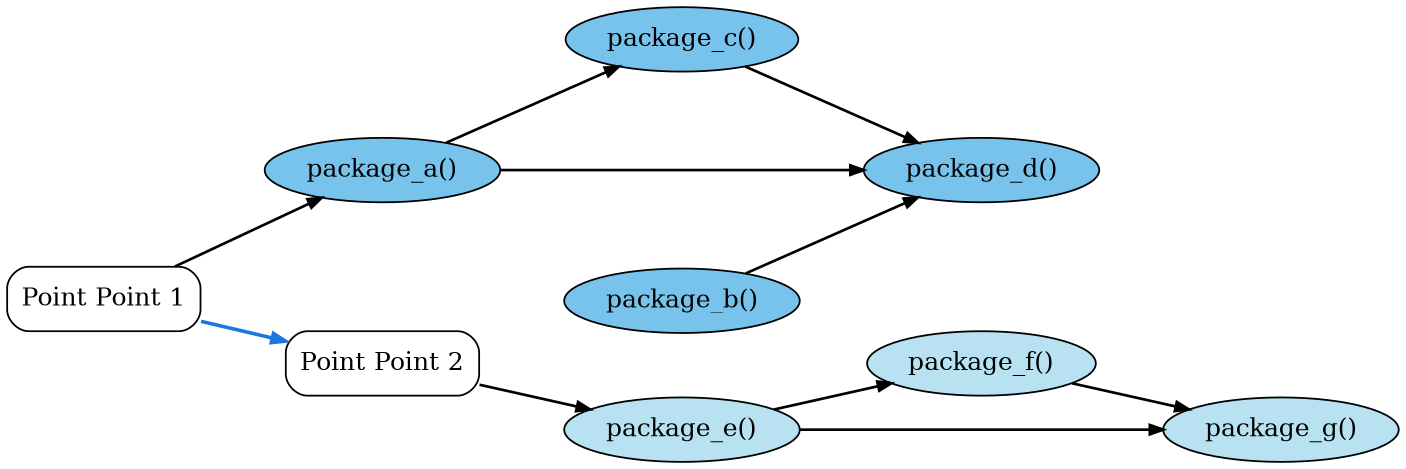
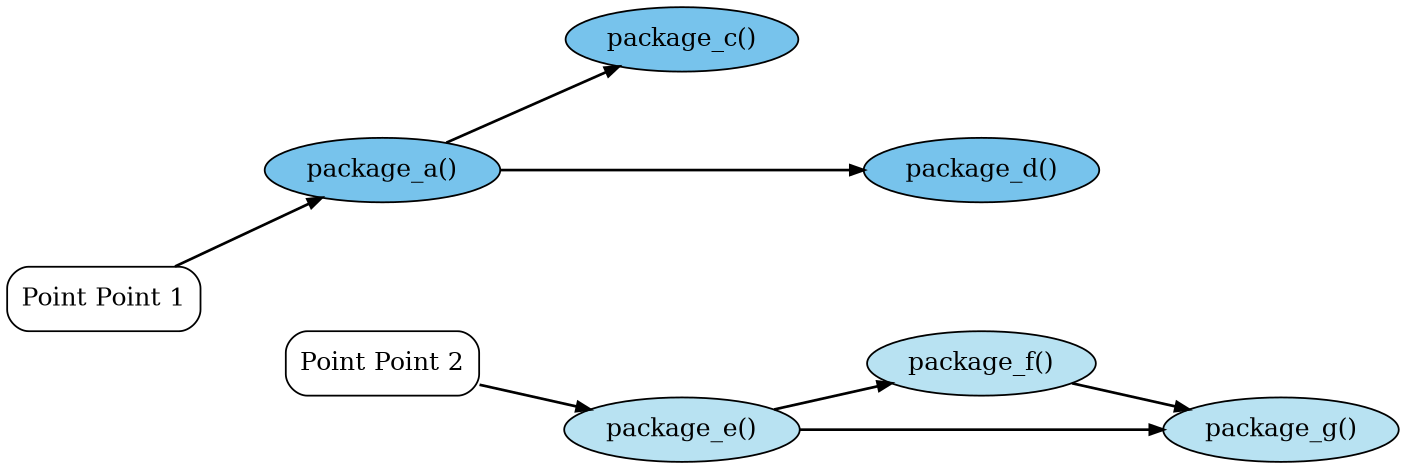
  digraph {
    nodesep=.5
    rankdir=LR
    node [color=black fillcolor="#77c3ec" fontcolor=black shape=ellipse style=filled]
    edge [arrowhead=normal arrowsize=0.75 arrowtail=normal color=black dir=forward fillcolor=black fontcolor=black headport=c penwidth=1.5 tailport=c]
    n1 [fillcolor=lightgrey label="Point Point 1" shape=box style=rounded]
    n2 [label="package_a()"]
    n3 [fillcolor=lightgrey label="Point Point 2" shape=box style=rounded]
    n4 [label="package_c()"]
    n5 [label="package_d()"]
    n6 [fillcolor="#b8e2f2" label="package_e()"]
-   n7 [label="package_b()"]
    n8 [fillcolor="#b8e2f2" label="package_f()"]
    n9 [fillcolor="#b8e2f2" label="package_g()"]
    n1 -> n2
-   n1 -> n3 [color="#1d76db" fillcolor="#1d76db" style=bold penwidth=""]
    n2 -> n4
    n2 -> n5
    n3 -> n6
-   n4 -> n5
    n6 -> n8
    n6 -> n9
-   n7 -> n5
    n8 -> n9
  }
